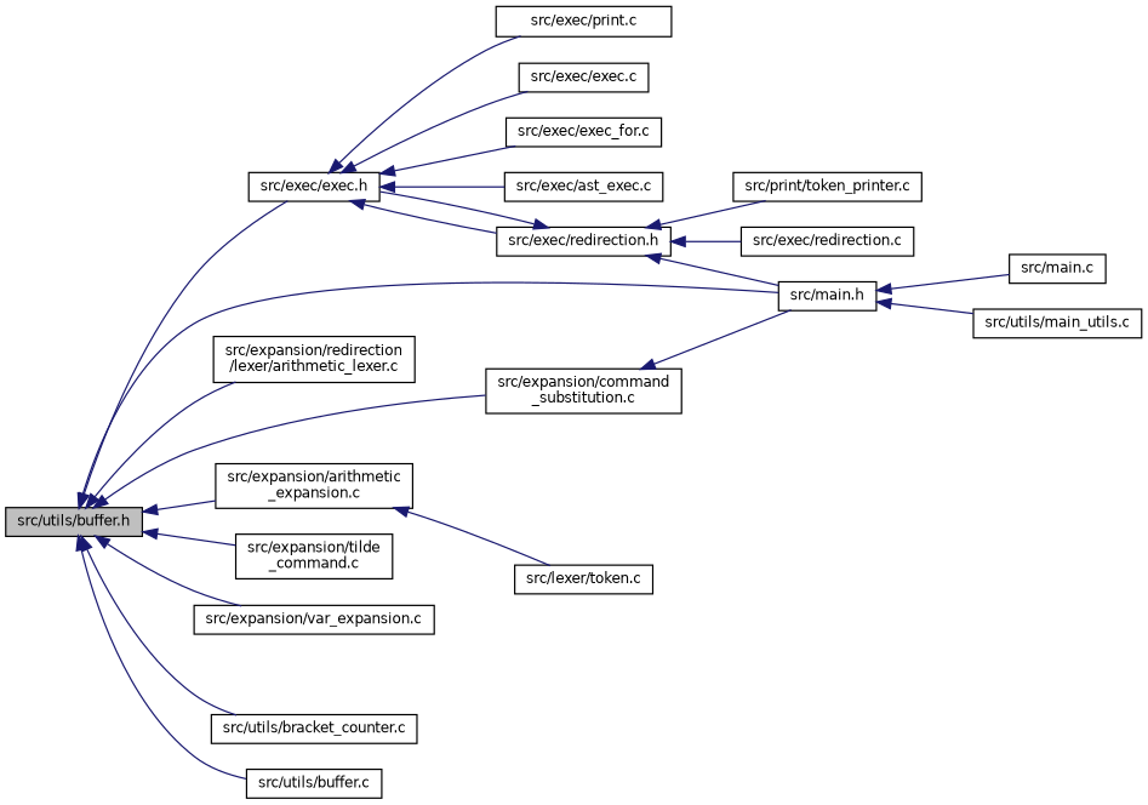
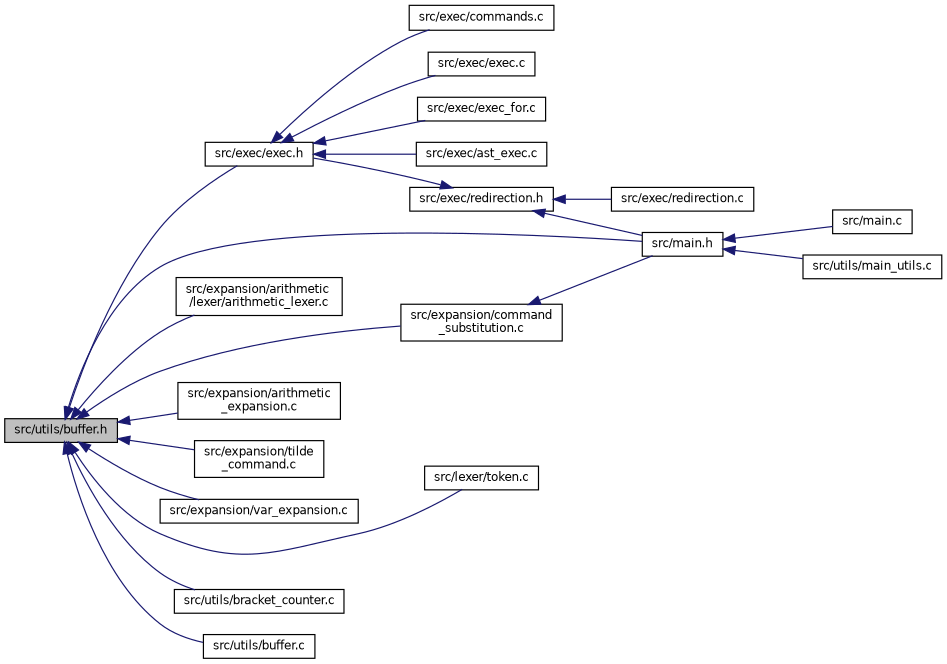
  digraph {
    rankdir=LR
    node [color=black fillcolor=white fontname=Helvetica fontsize=10 shape=record style=filled]
    edge [color=midnightblue dir=back fontname=Helvetica fontsize=10 labelfontname=Helvetica labelfontsize=10 style=solid]
    n1 [fillcolor=grey75 fontcolor=black height=0.2 label="src/utils/buffer.h" width=0.4]
    n2 [height=0.2 label="src/exec/exec.h" width=0.4]
    n3 [height=0.2 label="src/main.h" width=0.4]
-   n4 [height=0.2 label="src/expansion/redirection\l/lexer/arithmetic_lexer.c" width=0.4]
+   n4 [height=0.2 label="src/expansion/arithmetic\l/lexer/arithmetic_lexer.c" width=0.4]
    n5 [height=0.2 label="src/expansion/arithmetic\l_expansion.c" width=0.4]
    n6 [height=0.2 label="src/expansion/command\l_substitution.c" width=0.4]
    n7 [height=0.2 label="src/expansion/tilde\l_command.c" width=0.4]
    n8 [height=0.2 label="src/expansion/var_expansion.c" width=0.4]
    n9 [height=0.2 label="src/lexer/token.c" width=0.4]
    n10 [height=0.2 label="src/utils/bracket_counter.c" width=0.4]
    n11 [height=0.2 label="src/utils/buffer.c" width=0.4]
    n12 [height=0.2 label="src/exec/ast_exec.c" width=0.4]
    n13 [height=0.2 label="src/exec/redirection.h" width=0.4]
-   n14 [height=0.2 label="src/exec/print.c" width=0.4]
+   n14 [height=0.2 label="src/exec/commands.c" width=0.4]
    n15 [height=0.2 label="src/exec/exec.c" width=0.4]
    n16 [height=0.2 label="src/exec/exec_for.c" width=0.4]
    n17 [height=0.2 label="src/main.c" width=0.4]
    n18 [height=0.2 label="src/utils/main_utils.c" width=0.4]
    n19 [height=0.2 label="src/exec/redirection.c" width=0.4]
-   n20 [height=0.2 label="src/print/token_printer.c" width=0.4]
    n1 -> n2
    n1 -> n3
    n1 -> n4
    n1 -> n5
    n1 -> n6
    n1 -> n7
    n1 -> n8
-   n5 -> n9
+   n1 -> n9
    n1 -> n10
    n1 -> n11
    n2 -> n12
-   n2 -> n13
    n2 -> n14
    n2 -> n15
    n2 -> n16
    n3 -> n17
    n3 -> n18
    n6 -> n3
    n13 -> n2
    n13 -> n3
    n13 -> n19
-   n13 -> n20
  }
